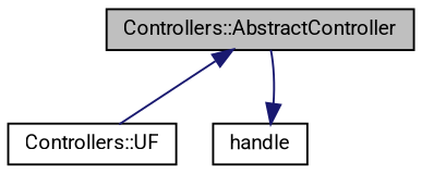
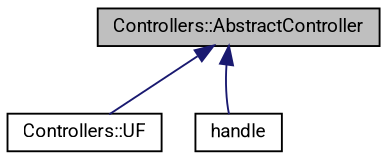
  digraph {
    fontname=Roboto
    node [color=black fontname=Roboto fontsize=10 shape=record]
    edge [color=midnightblue dir=back fontname=Roboto fontsize=10 labelfontname=FreeSans labelfontsize=10 style=solid]
    n1 [fillcolor=grey75 fontcolor=black height=0.2 label="Controllers::AbstractController" style=filled width=0.4]
    n2 [height=0.2 label="Controllers::UF" width=0.4]
    n3 [height=0.2 label=handle width=0.4]
    n1 -> n2
-   n3 -> n1
+   n1 -> n3
  }
